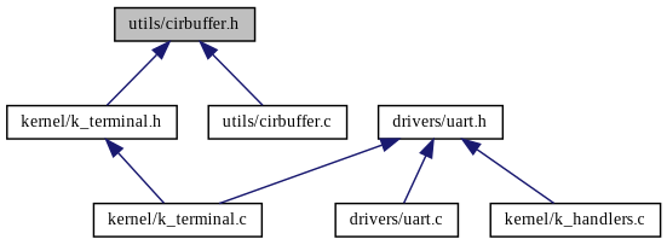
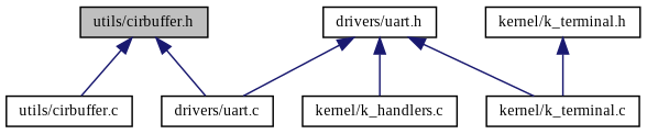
  digraph {
    fontname="Liberation Serif"
    node [color=black fillcolor=white fontname="Liberation Serif" fontsize=10 shape=record style=filled]
    edge [color=midnightblue dir=back fontname="Liberation Serif" fontsize=10 labelfontname=Helvetica labelfontsize=10 style=solid]
    n1 [fillcolor=grey75 fontcolor=black height=0.2 label="utils/cirbuffer.h" width=0.4]
    n2 [height=0.2 label="kernel/k_terminal.h" width=0.4]
    n3 [height=0.2 label="utils/cirbuffer.c" width=0.4]
    n4 [height=0.2 label="drivers/uart.h" width=0.4]
    n5 [height=0.2 label="drivers/uart.c" width=0.4]
    n6 [height=0.2 label="kernel/k_handlers.c" width=0.4]
    n7 [height=0.2 label="kernel/k_terminal.c" width=0.4]
-   n1 -> n2
+   n1 -> n5
    n1 -> n3
    n2 -> n7
    n4 -> n5
    n4 -> n6
    n4 -> n7
  }
